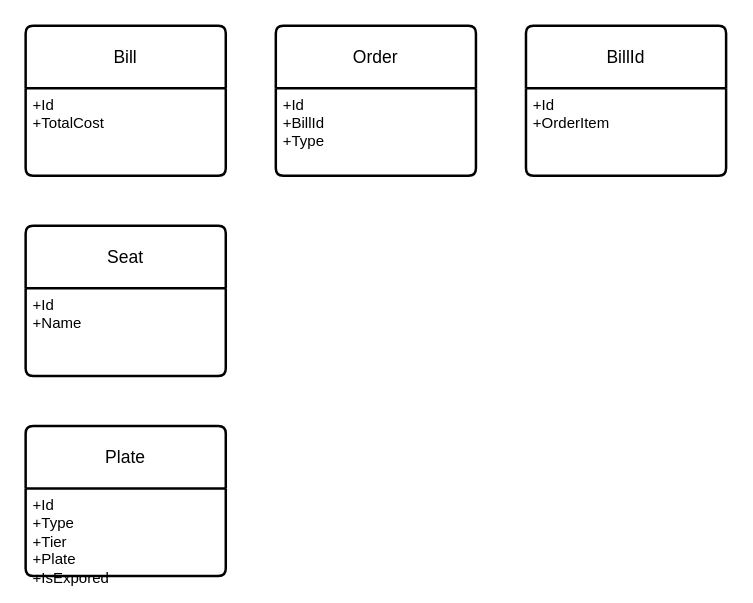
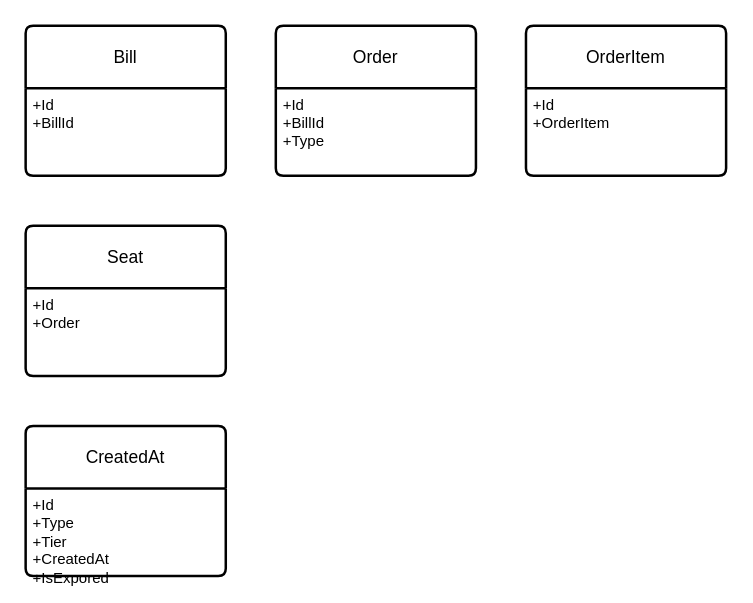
  <mxCell id="0" />
  <mxCell id="1" parent="0" />
  <mxCell id="2" value="Order" style="swimlane;childLayout=stackLayout;horizontal=1;startSize=50;horizontalStack=0;rounded=1;fontSize=14;fontStyle=0;strokeWidth=2;resizeParent=0;resizeLast=1;shadow=0;dashed=0;align=center;arcSize=4;whiteSpace=wrap;html=1;" vertex="1" parent="1"><mxGeometry x="220" y="20" width="160" height="120" as="geometry" /></mxCell>
  <mxCell id="3" value="+Id&lt;div&gt;+BillId&lt;/div&gt;&lt;div&gt;+Type&lt;/div&gt;" style="align=left;strokeColor=none;fillColor=none;spacingLeft=4;spacingRight=4;fontSize=12;verticalAlign=top;resizable=0;rotatable=0;part=1;html=1;whiteSpace=wrap;" vertex="1" parent="2"><mxGeometry y="50" width="160" height="70" as="geometry" /></mxCell>
- <mxCell id="4" value="BillId" style="swimlane;childLayout=stackLayout;horizontal=1;startSize=50;horizontalStack=0;rounded=1;fontSize=14;fontStyle=0;strokeWidth=2;resizeParent=0;resizeLast=1;shadow=0;dashed=0;align=center;arcSize=4;whiteSpace=wrap;html=1;" vertex="1" parent="1"><mxGeometry x="420" y="20" width="160" height="120" as="geometry" /></mxCell>
+ <mxCell id="4" value="OrderItem" style="swimlane;childLayout=stackLayout;horizontal=1;startSize=50;horizontalStack=0;rounded=1;fontSize=14;fontStyle=0;strokeWidth=2;resizeParent=0;resizeLast=1;shadow=0;dashed=0;align=center;arcSize=4;whiteSpace=wrap;html=1;" vertex="1" parent="1"><mxGeometry x="420" y="20" width="160" height="120" as="geometry" /></mxCell>
  <mxCell id="5" value="+Id&lt;br&gt;&lt;div&gt;+OrderItem&lt;/div&gt;" style="align=left;strokeColor=none;fillColor=none;spacingLeft=4;spacingRight=4;fontSize=12;verticalAlign=top;resizable=0;rotatable=0;part=1;html=1;whiteSpace=wrap;" vertex="1" parent="4"><mxGeometry y="50" width="160" height="70" as="geometry" /></mxCell>
  <mxCell id="6" value="Bill" style="swimlane;childLayout=stackLayout;horizontal=1;startSize=50;horizontalStack=0;rounded=1;fontSize=14;fontStyle=0;strokeWidth=2;resizeParent=0;resizeLast=1;shadow=0;dashed=0;align=center;arcSize=4;whiteSpace=wrap;html=1;" vertex="1" parent="1"><mxGeometry x="20" y="20" width="160" height="120" as="geometry" /></mxCell>
- <mxCell id="7" value="+Id&lt;div&gt;+TotalCost&lt;/div&gt;" style="align=left;strokeColor=none;fillColor=none;spacingLeft=4;spacingRight=4;fontSize=12;verticalAlign=top;resizable=0;rotatable=0;part=1;html=1;whiteSpace=wrap;" vertex="1" parent="6"><mxGeometry y="50" width="160" height="70" as="geometry" /></mxCell>
+ <mxCell id="7" value="+Id&lt;div&gt;+BillId&lt;/div&gt;" style="align=left;strokeColor=none;fillColor=none;spacingLeft=4;spacingRight=4;fontSize=12;verticalAlign=top;resizable=0;rotatable=0;part=1;html=1;whiteSpace=wrap;" vertex="1" parent="6"><mxGeometry y="50" width="160" height="70" as="geometry" /></mxCell>
  <mxCell id="8" value="Seat" style="swimlane;childLayout=stackLayout;horizontal=1;startSize=50;horizontalStack=0;rounded=1;fontSize=14;fontStyle=0;strokeWidth=2;resizeParent=0;resizeLast=1;shadow=0;dashed=0;align=center;arcSize=4;whiteSpace=wrap;html=1;" vertex="1" parent="1"><mxGeometry x="20" y="180" width="160" height="120" as="geometry" /></mxCell>
- <mxCell id="9" value="+Id&lt;div&gt;+Name&lt;/div&gt;" style="align=left;strokeColor=none;fillColor=none;spacingLeft=4;spacingRight=4;fontSize=12;verticalAlign=top;resizable=0;rotatable=0;part=1;html=1;whiteSpace=wrap;" vertex="1" parent="8"><mxGeometry y="50" width="160" height="70" as="geometry" /></mxCell>
- <mxCell id="10" value="Plate" style="swimlane;childLayout=stackLayout;horizontal=1;startSize=50;horizontalStack=0;rounded=1;fontSize=14;fontStyle=0;strokeWidth=2;resizeParent=0;resizeLast=1;shadow=0;dashed=0;align=center;arcSize=4;whiteSpace=wrap;html=1;" vertex="1" parent="1"><mxGeometry x="20" y="340" width="160" height="120" as="geometry" /></mxCell>
- <mxCell id="11" value="+Id&lt;div&gt;+Type&lt;br&gt;&lt;div&gt;+Tier&lt;/div&gt;&lt;/div&gt;&lt;div&gt;+Plate&lt;/div&gt;&lt;div&gt;+IsExpored&lt;/div&gt;" style="align=left;strokeColor=none;fillColor=none;spacingLeft=4;spacingRight=4;fontSize=12;verticalAlign=top;resizable=0;rotatable=0;part=1;html=1;whiteSpace=wrap;" vertex="1" parent="10"><mxGeometry y="50" width="160" height="70" as="geometry" /></mxCell>
+ <mxCell id="9" value="+Id&lt;div&gt;+Order&lt;/div&gt;" style="align=left;strokeColor=none;fillColor=none;spacingLeft=4;spacingRight=4;fontSize=12;verticalAlign=top;resizable=0;rotatable=0;part=1;html=1;whiteSpace=wrap;" vertex="1" parent="8"><mxGeometry y="50" width="160" height="70" as="geometry" /></mxCell>
+ <mxCell id="10" value="CreatedAt" style="swimlane;childLayout=stackLayout;horizontal=1;startSize=50;horizontalStack=0;rounded=1;fontSize=14;fontStyle=0;strokeWidth=2;resizeParent=0;resizeLast=1;shadow=0;dashed=0;align=center;arcSize=4;whiteSpace=wrap;html=1;" vertex="1" parent="1"><mxGeometry x="20" y="340" width="160" height="120" as="geometry" /></mxCell>
+ <mxCell id="11" value="+Id&lt;div&gt;+Type&lt;br&gt;&lt;div&gt;+Tier&lt;/div&gt;&lt;/div&gt;&lt;div&gt;+CreatedAt&lt;/div&gt;&lt;div&gt;+IsExpored&lt;/div&gt;" style="align=left;strokeColor=none;fillColor=none;spacingLeft=4;spacingRight=4;fontSize=12;verticalAlign=top;resizable=0;rotatable=0;part=1;html=1;whiteSpace=wrap;" vertex="1" parent="10"><mxGeometry y="50" width="160" height="70" as="geometry" /></mxCell>
